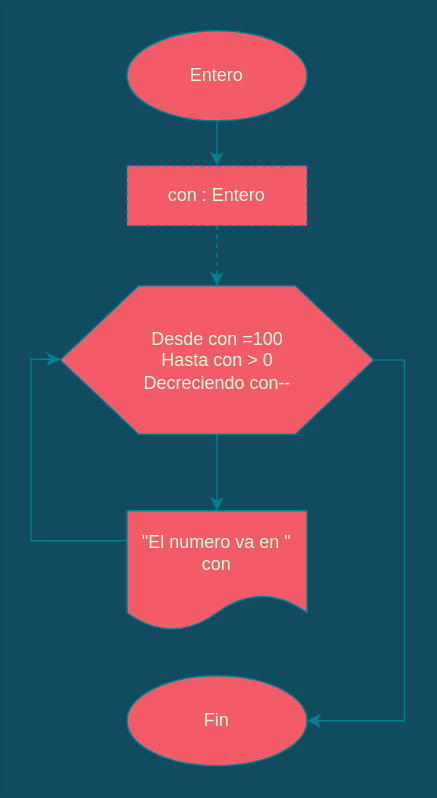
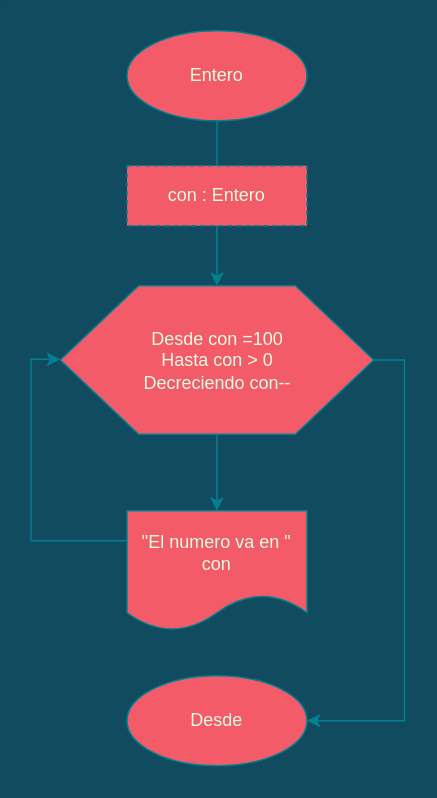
  <mxCell id="0" />
  <mxCell id="1" parent="0" />
- <mxCell id="2" style="edgeStyle=orthogonalEdgeStyle;rounded=0;orthogonalLoop=1;jettySize=auto;html=1;entryX=0.5;entryY=0;entryDx=0;entryDy=0;labelBackgroundColor=#114B5F;strokeColor=#028090;fontColor=#E4FDE1;" edge="1" parent="1" source="3" target="5"><mxGeometry relative="1" as="geometry" /></mxCell>
+ <mxCell id="2" style="edgeStyle=orthogonalEdgeStyle;rounded=0;orthogonalLoop=1;jettySize=auto;html=1;entryX=0.5;entryY=0;entryDx=0;entryDy=0;labelBackgroundColor=#114B5F;strokeColor=#028090;fontColor=#E4FDE1;endArrow=none;" edge="1" parent="1" source="3" target="5"><mxGeometry relative="1" as="geometry" /></mxCell>
  <mxCell id="3" value="Entero" style="ellipse;whiteSpace=wrap;html=1;fillColor=#F45B69;strokeColor=#028090;fontColor=#E4FDE1;" vertex="1" parent="1"><mxGeometry x="84" y="20" width="120" height="60" as="geometry" /></mxCell>
- <mxCell id="4" style="edgeStyle=orthogonalEdgeStyle;rounded=0;orthogonalLoop=1;jettySize=auto;html=1;entryX=0.5;entryY=0;entryDx=0;entryDy=0;labelBackgroundColor=#114B5F;strokeColor=#028090;fontColor=#E4FDE1;dashed=1;" edge="1" parent="1" source="5" target="8"><mxGeometry relative="1" as="geometry" /></mxCell>
+ <mxCell id="4" style="edgeStyle=orthogonalEdgeStyle;rounded=0;orthogonalLoop=1;jettySize=auto;html=1;entryX=0.5;entryY=0;entryDx=0;entryDy=0;labelBackgroundColor=#114B5F;strokeColor=#028090;fontColor=#E4FDE1;" edge="1" parent="1" source="5" target="8"><mxGeometry relative="1" as="geometry" /></mxCell>
  <mxCell id="5" value="con : Entero" style="rounded=0;whiteSpace=wrap;html=1;fillColor=#F45B69;strokeColor=#028090;fontColor=#E4FDE1;dashed=1;" vertex="1" parent="1"><mxGeometry x="84" y="110" width="120" height="40" as="geometry" /></mxCell>
  <mxCell id="6" style="edgeStyle=orthogonalEdgeStyle;rounded=0;orthogonalLoop=1;jettySize=auto;html=1;entryX=0.5;entryY=0;entryDx=0;entryDy=0;labelBackgroundColor=#114B5F;strokeColor=#028090;fontColor=#E4FDE1;" edge="1" parent="1" source="8" target="10"><mxGeometry relative="1" as="geometry" /></mxCell>
  <mxCell id="7" style="edgeStyle=orthogonalEdgeStyle;rounded=0;orthogonalLoop=1;jettySize=auto;html=1;entryX=1;entryY=0.5;entryDx=0;entryDy=0;labelBackgroundColor=#114B5F;strokeColor=#028090;fontColor=#E4FDE1;" edge="1" parent="1" source="8" target="11"><mxGeometry relative="1" as="geometry"><Array as="points"><mxPoint x="269" y="240" /><mxPoint x="269" y="480" /></Array></mxGeometry></mxCell>
  <mxCell id="8" value="Desde con =100&lt;br&gt;Hasta con &amp;gt; 0&lt;br&gt;Decreciendo con--" style="shape=hexagon;html=1;whiteSpace=wrap;perimeter=hexagonPerimeter;rounded=0;fillColor=#F45B69;strokeColor=#028090;fontColor=#E4FDE1;" vertex="1" parent="1"><mxGeometry x="39.5" y="190" width="209" height="99" as="geometry" /></mxCell>
  <mxCell id="9" style="edgeStyle=orthogonalEdgeStyle;rounded=0;orthogonalLoop=1;jettySize=auto;html=1;entryX=0;entryY=0.5;entryDx=0;entryDy=0;labelBackgroundColor=#114B5F;strokeColor=#028090;fontColor=#E4FDE1;" edge="1" parent="1" source="10" target="8"><mxGeometry relative="1" as="geometry"><Array as="points"><mxPoint x="20" y="360" /><mxPoint x="20" y="239" /></Array></mxGeometry></mxCell>
  <mxCell id="10" value="&quot;El numero va en &quot; con" style="shape=document;whiteSpace=wrap;html=1;boundedLbl=1;fillColor=#F45B69;strokeColor=#028090;fontColor=#E4FDE1;" vertex="1" parent="1"><mxGeometry x="84" y="340" width="120" height="80" as="geometry" /></mxCell>
- <mxCell id="11" value="Fin" style="ellipse;whiteSpace=wrap;html=1;fillColor=#F45B69;strokeColor=#028090;fontColor=#E4FDE1;" vertex="1" parent="1"><mxGeometry x="84" y="450" width="120" height="60" as="geometry" /></mxCell>
+ <mxCell id="11" value="Desde" style="ellipse;whiteSpace=wrap;html=1;fillColor=#F45B69;strokeColor=#028090;fontColor=#E4FDE1;" vertex="1" parent="1"><mxGeometry x="84" y="450" width="120" height="60" as="geometry" /></mxCell>
